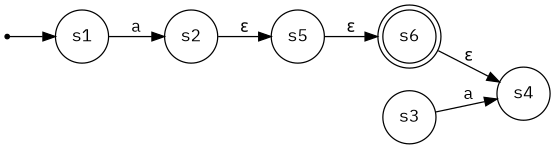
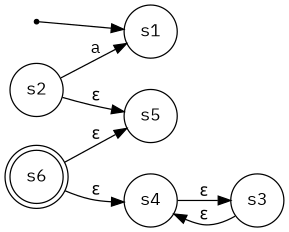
  digraph {
    fontname="IBM Plex Mono"
    rankdir=LR
    node [fontname="IBM Plex Mono" shape=circle]
    edge [fontname="IBM Plex Mono"]
    __start__ [shape=point]
    s1
    s2
    s5
    s6 [shape=doublecircle]
    s4
    s3
    __start__ -> s1
-   s1 -> s2 [label=a]
+   s2 -> s1 [label=a]
    s2 -> s5 [label="ε"]
-   s5 -> s6 [label="ε"]
+   s6 -> s5 [label="ε"]
    s6 -> s4 [label="ε"]
-   s3 -> s4 [label=a]
+   s4 -> s3 [label="ε"]
+   s3 -> s4 [label="ε"]
  }
